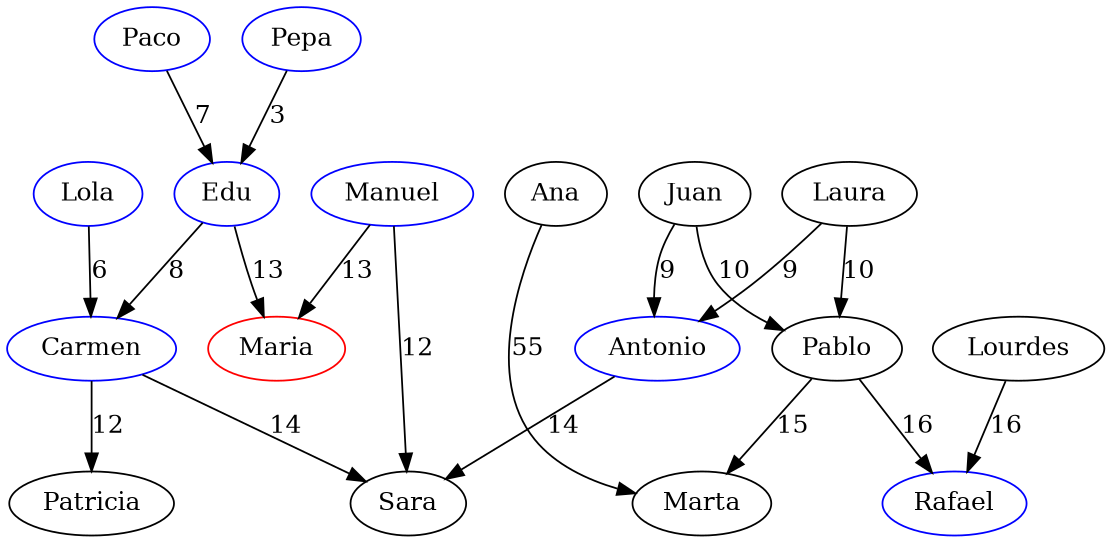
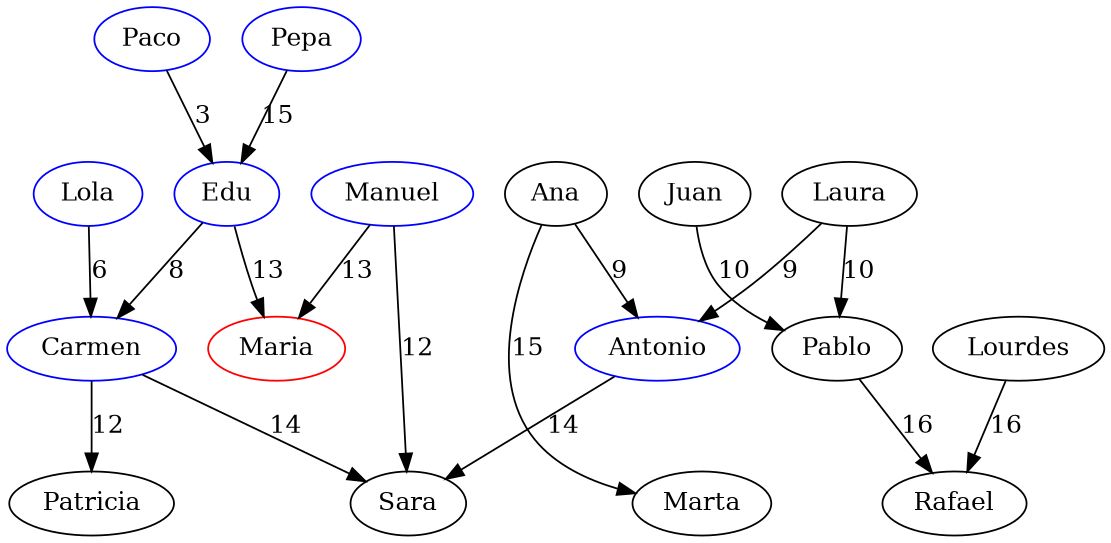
  strict digraph {
    node [color=black]
    edge [color=black]
    n1 [color=blue label=Paco]
    n2 [color=blue label=Edu]
    n3 [color=blue label=Carmen]
    n4 [color=red label=Maria]
    n5 [color=blue label=Pepa]
    n6 [label=Patricia]
    n7 [label=Sara]
    n8 [color=blue label=Lola]
    n9 [label=Juan]
    n10 [color=blue label=Antonio]
    n11 [label=Pablo]
    n12 [label=Marta]
-   n13 [color=blue label=Rafael]
+   n13 [label=Rafael]
    n14 [label=Laura]
    n15 [color=blue label=Manuel]
    n16 [label=Ana]
    n17 [label=Lourdes]
-   n1 -> n2 [label=7]
+   n1 -> n2 [label=3]
    n2 -> n3 [label=8]
    n2 -> n4 [label=13]
    n3 -> n6 [label=12]
    n3 -> n7 [label=14]
-   n5 -> n2 [label=3]
+   n5 -> n2 [label=15]
    n8 -> n3 [label=6]
-   n9 -> n10 [label=9]
+   n16 -> n10 [label=9]
    n9 -> n11 [label=10]
    n10 -> n7 [label=14]
-   n11 -> n12 [label=15]
    n11 -> n13 [label=16]
    n14 -> n10 [label=9]
    n14 -> n11 [label=10]
    n15 -> n4 [label=13]
    n15 -> n7 [label=12]
-   n16 -> n12 [label=55]
+   n16 -> n12 [label=15]
    n17 -> n13 [label=16]
  }
